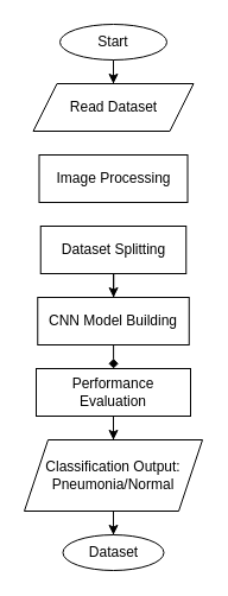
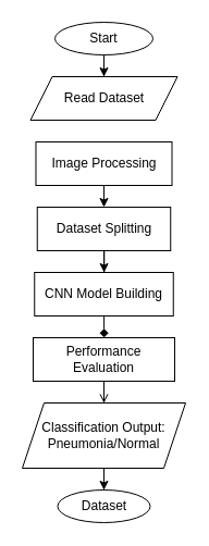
  <mxCell id="0" />
  <mxCell id="1" parent="0" />
  <mxCell id="2" value="" style="edgeStyle=orthogonalEdgeStyle;rounded=0;orthogonalLoop=1;jettySize=auto;html=1;" edge="1" parent="1" source="3" target="4"><mxGeometry relative="1" as="geometry" /></mxCell>
  <mxCell id="3" value="Start" style="ellipse;whiteSpace=wrap;html=1;" vertex="1" parent="1"><mxGeometry x="50" y="20" width="90" height="30" as="geometry" /></mxCell>
  <mxCell id="4" value="Read Dataset" style="shape=parallelogram;perimeter=parallelogramPerimeter;whiteSpace=wrap;html=1;fixedSize=1;" vertex="1" parent="1"><mxGeometry x="27.5" y="70" width="135" height="40" as="geometry" /></mxCell>
+ <mxCell id="5" value="" style="edgeStyle=orthogonalEdgeStyle;rounded=0;orthogonalLoop=1;jettySize=auto;html=1;" edge="1" parent="1" source="6" target="8"><mxGeometry relative="1" as="geometry" /></mxCell>
  <mxCell id="6" value="Image Processing" style="rounded=0;whiteSpace=wrap;html=1;" vertex="1" parent="1"><mxGeometry x="32.5" y="130" width="125" height="40" as="geometry" /></mxCell>
  <mxCell id="7" value="" style="edgeStyle=orthogonalEdgeStyle;rounded=0;orthogonalLoop=1;jettySize=auto;html=1;" edge="1" parent="1" source="8" target="10"><mxGeometry relative="1" as="geometry" /></mxCell>
  <mxCell id="8" value="Dataset Splitting" style="rounded=0;whiteSpace=wrap;html=1;" vertex="1" parent="1"><mxGeometry x="33.75" y="190" width="122.5" height="40" as="geometry" /></mxCell>
  <mxCell id="9" value="" style="edgeStyle=orthogonalEdgeStyle;rounded=0;orthogonalLoop=1;jettySize=auto;html=1;endArrow=diamond;" edge="1" parent="1" source="10" target="12"><mxGeometry relative="1" as="geometry" /></mxCell>
  <mxCell id="10" value="CNN Model Building" style="rounded=0;whiteSpace=wrap;html=1;" vertex="1" parent="1"><mxGeometry x="31.25" y="250" width="127.5" height="40" as="geometry" /></mxCell>
- <mxCell id="11" value="" style="edgeStyle=orthogonalEdgeStyle;rounded=0;orthogonalLoop=1;jettySize=auto;html=1;" edge="1" parent="1" source="12" target="14"><mxGeometry relative="1" as="geometry" /></mxCell>
+ <mxCell id="11" value="" style="edgeStyle=orthogonalEdgeStyle;rounded=0;orthogonalLoop=1;jettySize=auto;html=1;endArrow=open;" edge="1" parent="1" source="12" target="14"><mxGeometry relative="1" as="geometry" /></mxCell>
  <mxCell id="12" value="Performance Evaluation" style="rounded=0;whiteSpace=wrap;html=1;" vertex="1" parent="1"><mxGeometry x="30" y="310" width="130" height="40" as="geometry" /></mxCell>
  <mxCell id="13" value="" style="edgeStyle=orthogonalEdgeStyle;rounded=0;orthogonalLoop=1;jettySize=auto;html=1;" edge="1" parent="1" source="14" target="15"><mxGeometry relative="1" as="geometry" /></mxCell>
  <mxCell id="14" value="Classification Output: Pneumonia/Normal" style="shape=parallelogram;perimeter=parallelogramPerimeter;whiteSpace=wrap;html=1;fixedSize=1;" vertex="1" parent="1"><mxGeometry x="20" y="370" width="150" height="60" as="geometry" /></mxCell>
  <mxCell id="15" value="Dataset" style="ellipse;whiteSpace=wrap;html=1;" vertex="1" parent="1"><mxGeometry x="52.5" y="450" width="85" height="30" as="geometry" /></mxCell>
